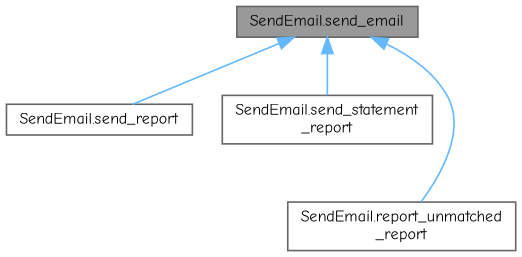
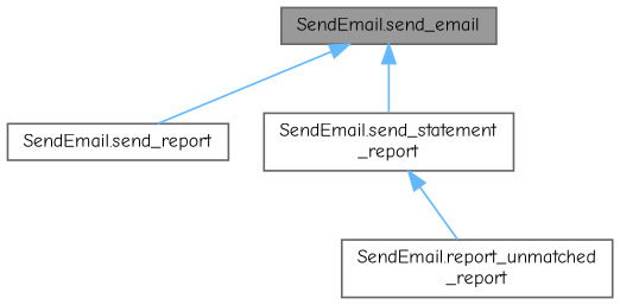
  digraph {
    fontname="Comic Neue"
    rankdir=TB
    node [color=grey40 fillcolor=white fontname="Comic Neue" fontsize=10 shape=box style=filled]
    edge [color=steelblue1 dir=back fontname="Comic Neue" fontsize=10 labelfontname=Helvetica labelfontsize=10 style=solid]
    n1 [color=gray40 fillcolor=grey60 fontcolor=black height=0.2 label="SendEmail.send_email" width=0.4]
    n2 [height=0.2 label="SendEmail.send_report" width=0.4]
    n3 [height=0.2 label="SendEmail.send_statement\l_report" width=0.4]
    n4 [height=0.2 label="SendEmail.report_unmatched\l_report" width=0.4]
    n1 -> n2
    n1 -> n3
-   n1 -> n4
+   n3 -> n4
  }
